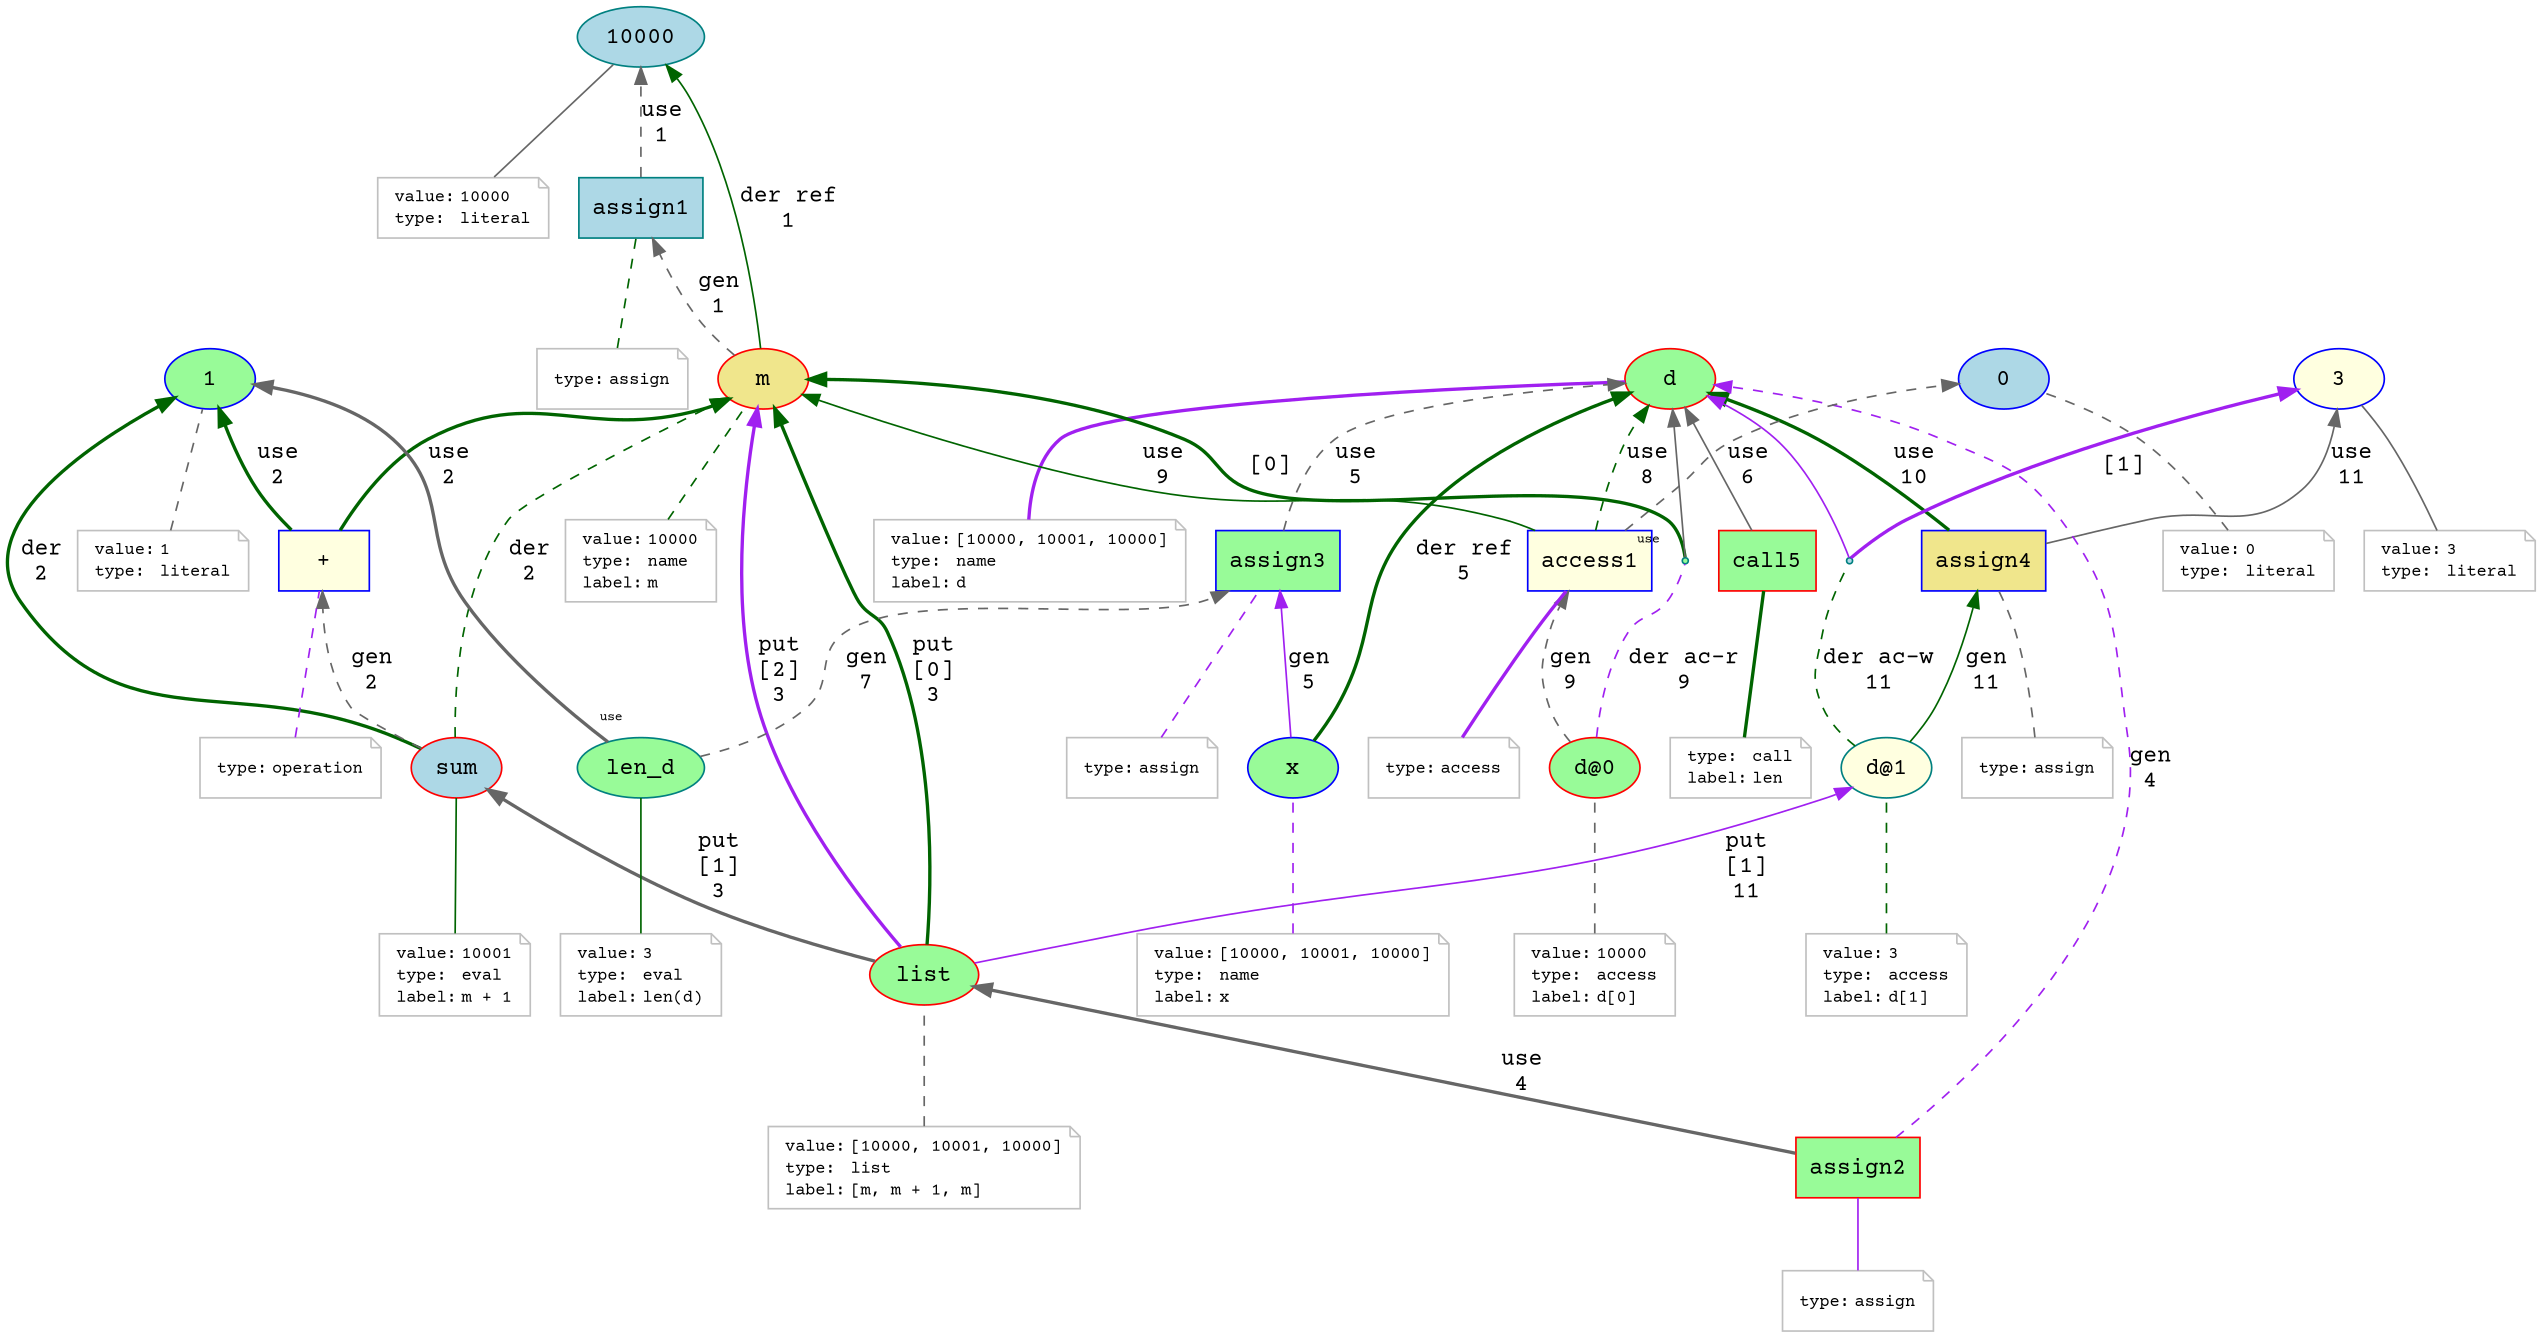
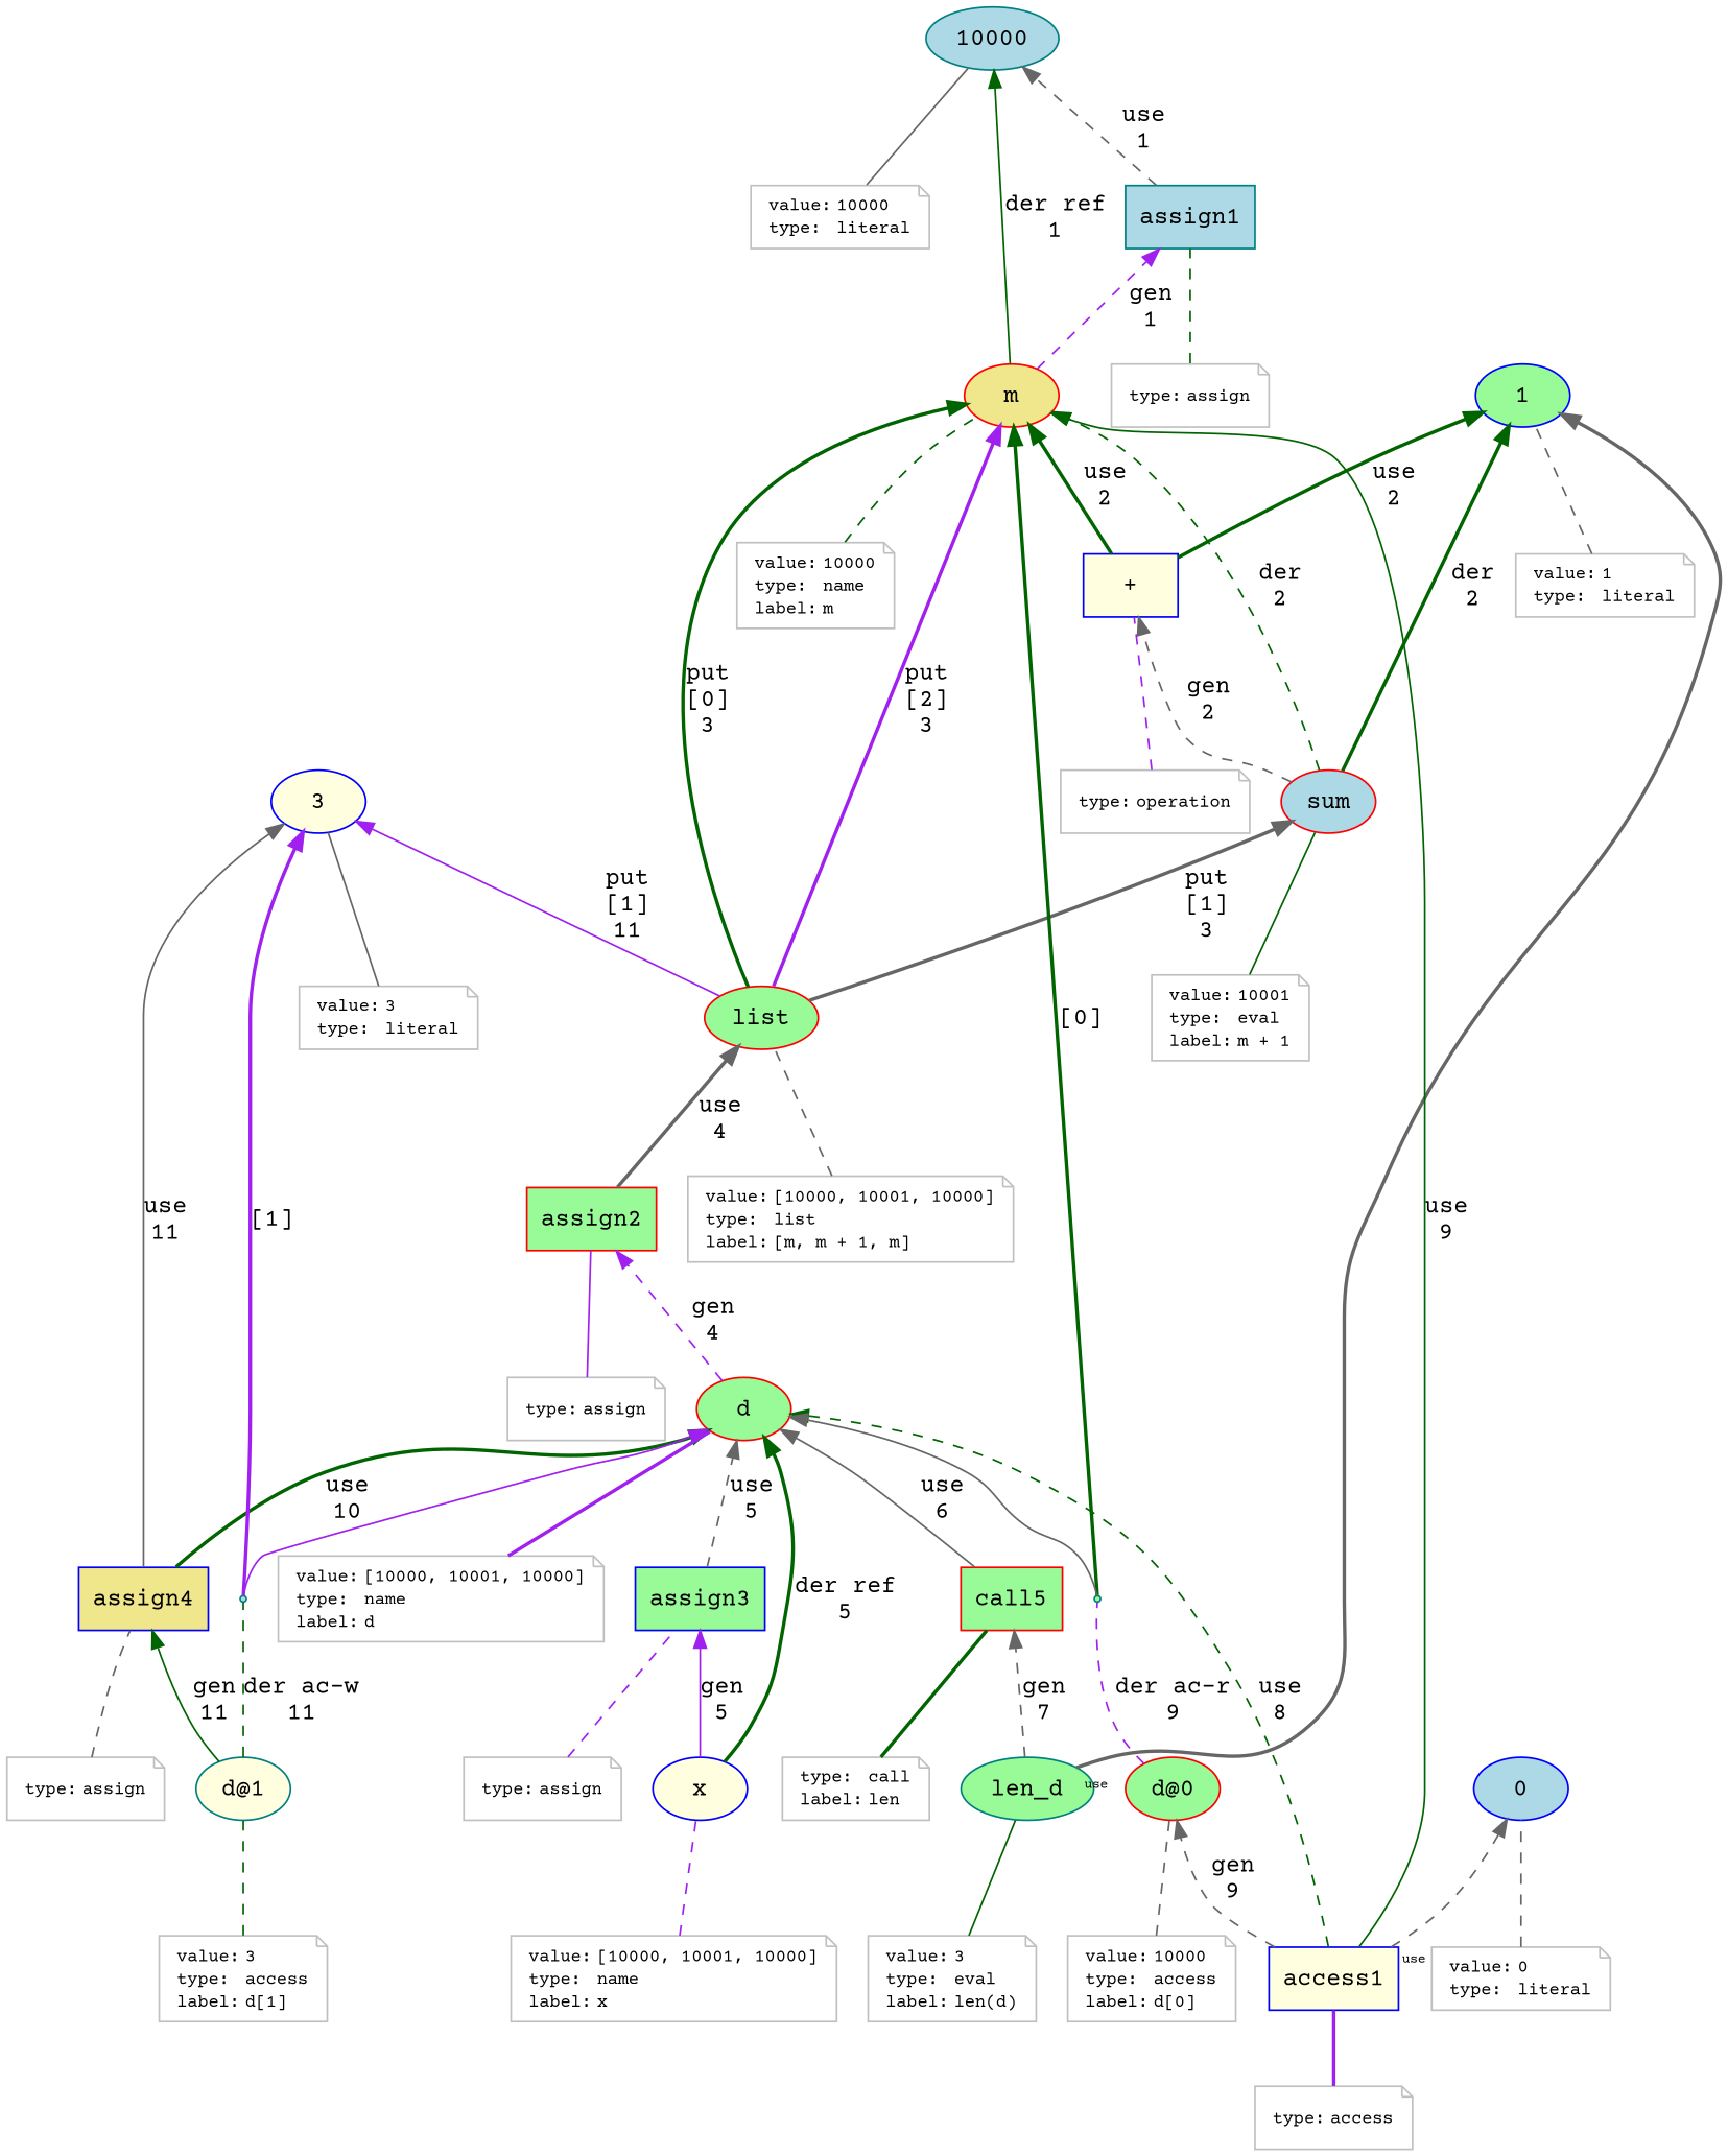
  digraph {
    fontname="Courier Prime"
    rankdir=BT
    node [color=gray fontname="Courier Prime" style=filled shape=note]
    edge [color=gray40 fontname="Courier Prime" style=dashed labelangle=60.0 labeldistance=1.5 labelfontsize=8 rotation=20]
    n1 [color=teal fillcolor=lightblue label=10000 shape=""]
    n2 [fontcolor=black fontsize=10 label=<<TABLE cellpadding="0" border="0"> 	<TR> 	    <TD align="left">value:</TD> 	    <TD align="left">10000</TD> 	</TR> 	<TR> 	    <TD align="left">type:</TD> 	    <TD align="left">literal</TD> 	</TR> </TABLE>> style=""]
    n3 [color=red fillcolor=khaki label=m shape=""]
    n4 [color=teal fillcolor=lightblue label=assign1 shape=polygon sides=4]
    n5 [fontcolor=black fontsize=10 label=<<TABLE cellpadding="0" border="0"> 	<TR> 	    <TD align="left">value:</TD> 	    <TD align="left">10000</TD> 	</TR> 	<TR> 	    <TD align="left">type:</TD> 	    <TD align="left">name</TD> 	</TR> 	<TR> 	    <TD align="left">label:</TD> 	    <TD align="left">m</TD> 	</TR> </TABLE>> style=""]
    n6 [fontcolor=black fontsize=10 label=<<TABLE cellpadding="0" border="0"> 	<TR> 	    <TD align="left">type:</TD> 	    <TD align="left">assign</TD> 	</TR> </TABLE>> style=""]
    n7 [color=blue fillcolor=palegreen label=1 shape=""]
    n8 [fontcolor=black fontsize=10 label=<<TABLE cellpadding="0" border="0"> 	<TR> 	    <TD align="left">value:</TD> 	    <TD align="left">1</TD> 	</TR> 	<TR> 	    <TD align="left">type:</TD> 	    <TD align="left">literal</TD> 	</TR> </TABLE>> style=""]
    n9 [color=red fillcolor=lightblue label=sum shape=""]
    n10 [color=blue fillcolor=lightyellow label="+" shape=polygon sides=4]
    n11 [fontcolor=black fontsize=10 label=<<TABLE cellpadding="0" border="0"> 	<TR> 	    <TD align="left">value:</TD> 	    <TD align="left">10001</TD> 	</TR> 	<TR> 	    <TD align="left">type:</TD> 	    <TD align="left">eval</TD> 	</TR> 	<TR> 	    <TD align="left">label:</TD> 	    <TD align="left">m + 1</TD> 	</TR> </TABLE>> style=""]
    n12 [fontcolor=black fontsize=10 label=<<TABLE cellpadding="0" border="0"> 	<TR> 	    <TD align="left">type:</TD> 	    <TD align="left">operation</TD> 	</TR> </TABLE>> style=""]
    n13 [color=red fillcolor=palegreen label=list shape=""]
    n14 [color=teal fillcolor=lightyellow label="d@1" shape=""]
    n15 [color=blue fillcolor=khaki label=assign4 shape=polygon sides=4]
    bn1 [color=teal fillcolor=lightblue shape=point]
    n17 [fontcolor=black fontsize=10 label=<<TABLE cellpadding="0" border="0"> 	<TR> 	    <TD align="left">value:</TD> 	    <TD align="left">[10000, 10001, 10000]</TD> 	</TR> 	<TR> 	    <TD align="left">type:</TD> 	    <TD align="left">list</TD> 	</TR> 	<TR> 	    <TD align="left">label:</TD> 	    <TD align="left">[m, m + 1, m]</TD> 	</TR> </TABLE>> style=""]
    n18 [color=red fillcolor=palegreen label=d shape=""]
    n19 [color=red fillcolor=palegreen label=assign2 shape=polygon sides=4]
    n20 [fontcolor=black fontsize=10 label=<<TABLE cellpadding="0" border="0"> 	<TR> 	    <TD align="left">value:</TD> 	    <TD align="left">[10000, 10001, 10000]</TD> 	</TR> 	<TR> 	    <TD align="left">type:</TD> 	    <TD align="left">name</TD> 	</TR> 	<TR> 	    <TD align="left">label:</TD> 	    <TD align="left">d</TD> 	</TR> </TABLE>> style=""]
    n21 [fontcolor=black fontsize=10 label=<<TABLE cellpadding="0" border="0"> 	<TR> 	    <TD align="left">type:</TD> 	    <TD align="left">assign</TD> 	</TR> </TABLE>> style=""]
-   n22 [color=blue fillcolor=palegreen label=x shape=""]
+   n22 [color=blue fillcolor=lightyellow label=x shape=""]
    n23 [color=blue fillcolor=palegreen label=assign3 shape=polygon sides=4]
    n24 [fontcolor=black fontsize=10 label=<<TABLE cellpadding="0" border="0"> 	<TR> 	    <TD align="left">value:</TD> 	    <TD align="left">[10000, 10001, 10000]</TD> 	</TR> 	<TR> 	    <TD align="left">type:</TD> 	    <TD align="left">name</TD> 	</TR> 	<TR> 	    <TD align="left">label:</TD> 	    <TD align="left">x</TD> 	</TR> </TABLE>> style=""]
    n25 [fontcolor=black fontsize=10 label=<<TABLE cellpadding="0" border="0"> 	<TR> 	    <TD align="left">type:</TD> 	    <TD align="left">assign</TD> 	</TR> </TABLE>> style=""]
    n26 [color=teal fillcolor=palegreen label=len_d shape=""]
    n27 [color=red fillcolor=palegreen label=call5 shape=polygon sides=4]
    n28 [fontcolor=black fontsize=10 label=<<TABLE cellpadding="0" border="0"> 	<TR> 	    <TD align="left">value:</TD> 	    <TD align="left">3</TD> 	</TR> 	<TR> 	    <TD align="left">type:</TD> 	    <TD align="left">eval</TD> 	</TR> 	<TR> 	    <TD align="left">label:</TD> 	    <TD align="left">len(d)</TD> 	</TR> </TABLE>> style=""]
    n29 [fontcolor=black fontsize=10 label=<<TABLE cellpadding="0" border="0"> 	<TR> 	    <TD align="left">type:</TD> 	    <TD align="left">call</TD> 	</TR> 	<TR> 	    <TD align="left">label:</TD> 	    <TD align="left">len</TD> 	</TR> </TABLE>> style=""]
    n30 [color=blue fillcolor=lightblue label=0 shape=""]
    n31 [fontcolor=black fontsize=10 label=<<TABLE cellpadding="0" border="0"> 	<TR> 	    <TD align="left">value:</TD> 	    <TD align="left">0</TD> 	</TR> 	<TR> 	    <TD align="left">type:</TD> 	    <TD align="left">literal</TD> 	</TR> </TABLE>> style=""]
    n32 [color=red fillcolor=palegreen label="d@0" shape=""]
    n33 [color=blue fillcolor=lightyellow label=access1 shape=polygon sides=4]
    bn0 [color=teal fillcolor=palegreen shape=point]
    n35 [fontcolor=black fontsize=10 label=<<TABLE cellpadding="0" border="0"> 	<TR> 	    <TD align="left">value:</TD> 	    <TD align="left">10000</TD> 	</TR> 	<TR> 	    <TD align="left">type:</TD> 	    <TD align="left">access</TD> 	</TR> 	<TR> 	    <TD align="left">label:</TD> 	    <TD align="left">d[0]</TD> 	</TR> </TABLE>> style=""]
    n36 [fontcolor=black fontsize=10 label=<<TABLE cellpadding="0" border="0"> 	<TR> 	    <TD align="left">type:</TD> 	    <TD align="left">access</TD> 	</TR> </TABLE>> style=""]
    n37 [color=blue fillcolor=lightyellow label=3 shape=""]
    n38 [fontcolor=black fontsize=10 label=<<TABLE cellpadding="0" border="0"> 	<TR> 	    <TD align="left">value:</TD> 	    <TD align="left">3</TD> 	</TR> 	<TR> 	    <TD align="left">type:</TD> 	    <TD align="left">literal</TD> 	</TR> </TABLE>> style=""]
    n39 [fontcolor=black fontsize=10 label=<<TABLE cellpadding="0" border="0"> 	<TR> 	    <TD align="left">value:</TD> 	    <TD align="left">3</TD> 	</TR> 	<TR> 	    <TD align="left">type:</TD> 	    <TD align="left">access</TD> 	</TR> 	<TR> 	    <TD align="left">label:</TD> 	    <TD align="left">d[1]</TD> 	</TR> </TABLE>> style=""]
    n40 [fontcolor=black fontsize=10 label=<<TABLE cellpadding="0" border="0"> 	<TR> 	    <TD align="left">type:</TD> 	    <TD align="left">assign</TD> 	</TR> </TABLE>> style=""]
    n2 -> n1 [arrowhead=none style=solid labelangle="" labeldistance="" labelfontsize="" rotation=""]
    n3 -> n1 [color=darkgreen label="der ref\n1" style=solid]
-   n3 -> n4 [label="gen\n1"]
+   n3 -> n4 [color=purple label="gen\n1"]
    n4 -> n1 [label="use\n1"]
    n5 -> n3 [arrowhead=none color=darkgreen labelangle="" labeldistance="" labelfontsize="" rotation=""]
    n6 -> n4 [arrowhead=none color=darkgreen labelangle="" labeldistance="" labelfontsize="" rotation=""]
    n8 -> n7 [arrowhead=none labelangle="" labeldistance="" labelfontsize="" rotation=""]
    n9 -> n3 [color=darkgreen label="der\n2"]
    n9 -> n7 [color=darkgreen label="der\n2" style=bold]
    n9 -> n10 [label="gen\n2"]
    n10 -> n3 [color=darkgreen label="use\n2" style=bold]
    n10 -> n7 [color=darkgreen label="use\n2" style=bold]
    n11 -> n9 [arrowhead=none color=darkgreen style=solid labelangle="" labeldistance="" labelfontsize="" rotation=""]
    n12 -> n10 [arrowhead=none color=purple labelangle="" labeldistance="" labelfontsize="" rotation=""]
    n13 -> n3 [color=darkgreen label="put\n[0]\n3" style=bold]
    n13 -> n3 [color=purple label="put\n[2]\n3" style=bold]
    n13 -> n9 [label="put\n[1]\n3" style=bold]
-   n13 -> n14 [color=purple label="put\n[1]\n11" style=solid]
+   n13 -> n37 [color=purple label="put\n[1]\n11" style=solid]
    n14 -> n15 [color=darkgreen label="gen\n11" style=solid]
    n14 -> bn1 [arrowhead=none color=darkgreen label="der ac-w\n11"]
    n15 -> n18 [color=darkgreen label="use\n10" style=bold]
    n15 -> n37 [label="use\n11" style=solid]
    bn1 -> n18 [color=purple style=solid labelangle="" labeldistance="" labelfontsize="" rotation=""]
    bn1 -> n37 [color=purple label="[1]" style=bold]
    n17 -> n13 [arrowhead=none labelangle="" labeldistance="" labelfontsize="" rotation=""]
-   n19 -> n18 [color=purple label="gen\n4"]
+   n18 -> n19 [color=purple label="gen\n4"]
    n19 -> n13 [label="use\n4" style=bold]
    n20 -> n18 [arrowhead=none color=purple style=bold labelangle="" labeldistance="" labelfontsize="" rotation=""]
    n21 -> n19 [arrowhead=none color=purple style=solid labelangle="" labeldistance="" labelfontsize="" rotation=""]
    n22 -> n18 [color=darkgreen label="der ref\n5" style=bold]
    n22 -> n23 [color=purple label="gen\n5" style=solid]
    n23 -> n18 [label="use\n5"]
    n24 -> n22 [arrowhead=none color=purple labelangle="" labeldistance="" labelfontsize="" rotation=""]
    n25 -> n23 [arrowhead=none color=purple labelangle="" labeldistance="" labelfontsize="" rotation=""]
    n26 -> n7 [style=bold taillabel=use]
-   n26 -> n23 [label="gen\n7"]
+   n26 -> n27 [label="gen\n7"]
    n27 -> n18 [label="use\n6" style=solid]
    n28 -> n26 [arrowhead=none color=darkgreen style=solid labelangle="" labeldistance="" labelfontsize="" rotation=""]
    n29 -> n27 [arrowhead=none color=darkgreen style=bold labelangle="" labeldistance="" labelfontsize="" rotation=""]
    n31 -> n30 [arrowhead=none labelangle="" labeldistance="" labelfontsize="" rotation=""]
-   n32 -> n33 [label="gen\n9"]
+   n33 -> n32 [label="gen\n9"]
    n32 -> bn0 [arrowhead=none color=purple label="der ac-r\n9"]
    n33 -> n3 [color=darkgreen label="use\n9" style=solid]
    n33 -> n18 [color=darkgreen label="use\n8"]
    n33 -> n30 [taillabel=use]
    bn0 -> n3 [color=darkgreen label="[0]" style=bold]
    bn0 -> n18 [style=solid labelangle="" labeldistance="" labelfontsize="" rotation=""]
    n35 -> n32 [arrowhead=none labelangle="" labeldistance="" labelfontsize="" rotation=""]
    n36 -> n33 [arrowhead=none color=purple style=bold labelangle="" labeldistance="" labelfontsize="" rotation=""]
    n38 -> n37 [arrowhead=none style=solid labelangle="" labeldistance="" labelfontsize="" rotation=""]
    n39 -> n14 [arrowhead=none color=darkgreen labelangle="" labeldistance="" labelfontsize="" rotation=""]
    n40 -> n15 [arrowhead=none labelangle="" labeldistance="" labelfontsize="" rotation=""]
  }
